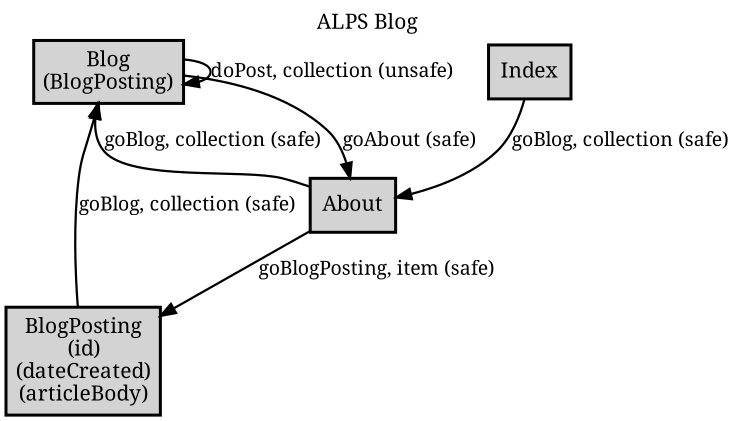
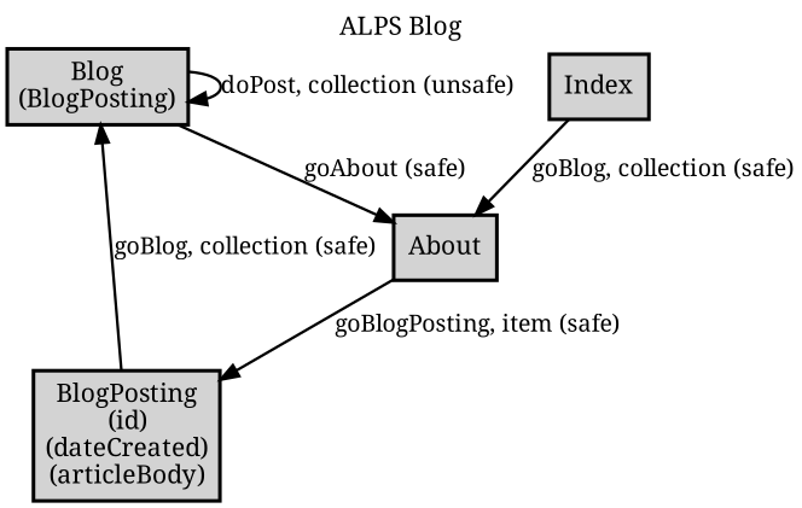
  digraph {
    fontname="Noto Serif"
    label="ALPS Blog"
    labelloc=t
    node [fillcolor=lightgray fontname="Noto Serif" shape=box style="bold,filled"]
    edge [fontname="Noto Serif" fontsize=13 penwidth=1.5]
    n1 [label=<<table cellspacing="0" cellpadding="5" border="0"><tr><td>Blog<br />(BlogPosting)<br /></td></tr></table>> margin=0.02]
    n2 [label=About]
    n3 [label=<<table cellspacing="0" cellpadding="5" border="0"><tr><td>BlogPosting<br />(id)<br />(dateCreated)<br />(articleBody)<br /></td></tr></table>> margin=0.02]
    n4 [label=Index]
    n1 -> n1 [label=<doPost, collection (unsafe)>]
    n1 -> n2 [label=<goAbout (safe)>]
-   n2 -> n1 [label=<goBlog, collection (safe)>]
    n2 -> n3 [label=<goBlogPosting, item (safe)>]
    n3 -> n1 [label=<goBlog, collection (safe)>]
    n4 -> n2 [label=<goBlog, collection (safe)>]
  }
